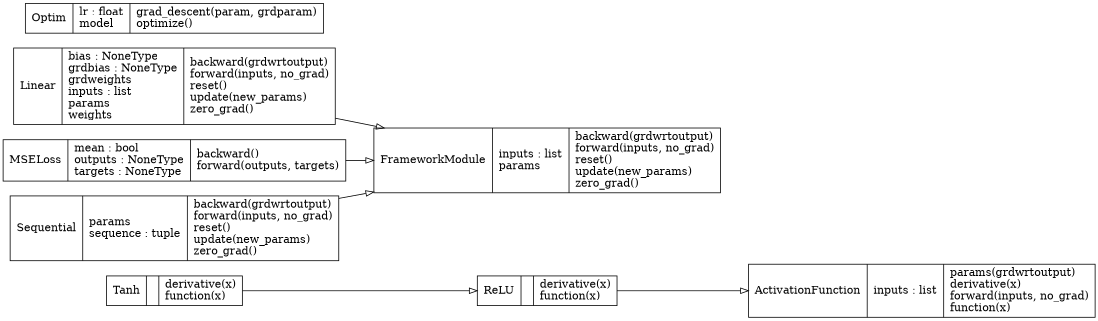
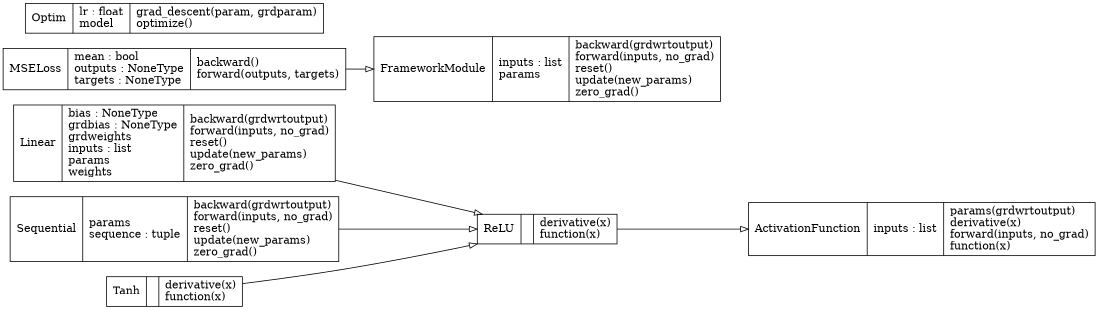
  digraph {
    rankdir=LR
    node [shape=record]
    edge [arrowhead=empty arrowtail=none]
    n1 [label="{ActivationFunction|inputs : list\l|params(grdwrtoutput)\lderivative(x)\lforward(inputs, no_grad)\lfunction(x)\l}"]
    n2 [label="{FrameworkModule|inputs : list\lparams\l|backward(grdwrtoutput)\lforward(inputs, no_grad)\lreset()\lupdate(new_params)\lzero_grad()\l}"]
    n3 [label="{Linear|bias : NoneType\lgrdbias : NoneType\lgrdweights\linputs : list\lparams\lweights\l|backward(grdwrtoutput)\lforward(inputs, no_grad)\lreset()\lupdate(new_params)\lzero_grad()\l}"]
    n4 [label="{MSELoss|mean : bool\loutputs : NoneType\ltargets : NoneType\l|backward()\lforward(outputs, targets)\l}"]
    n5 [label="{Optim|lr : float\lmodel\l|grad_descent(param, grdparam)\loptimize()\l}"]
    n6 [label="{ReLU|\l|derivative(x)\lfunction(x)\l}"]
    n7 [label="{Sequential|params\lsequence : tuple\l|backward(grdwrtoutput)\lforward(inputs, no_grad)\lreset()\lupdate(new_params)\lzero_grad()\l}"]
    n8 [label="{Tanh|\l|derivative(x)\lfunction(x)\l}"]
-   n3 -> n2
+   n3 -> n6
    n4 -> n2
    n6 -> n1
-   n7 -> n2
+   n7 -> n6
    n8 -> n6
  }
